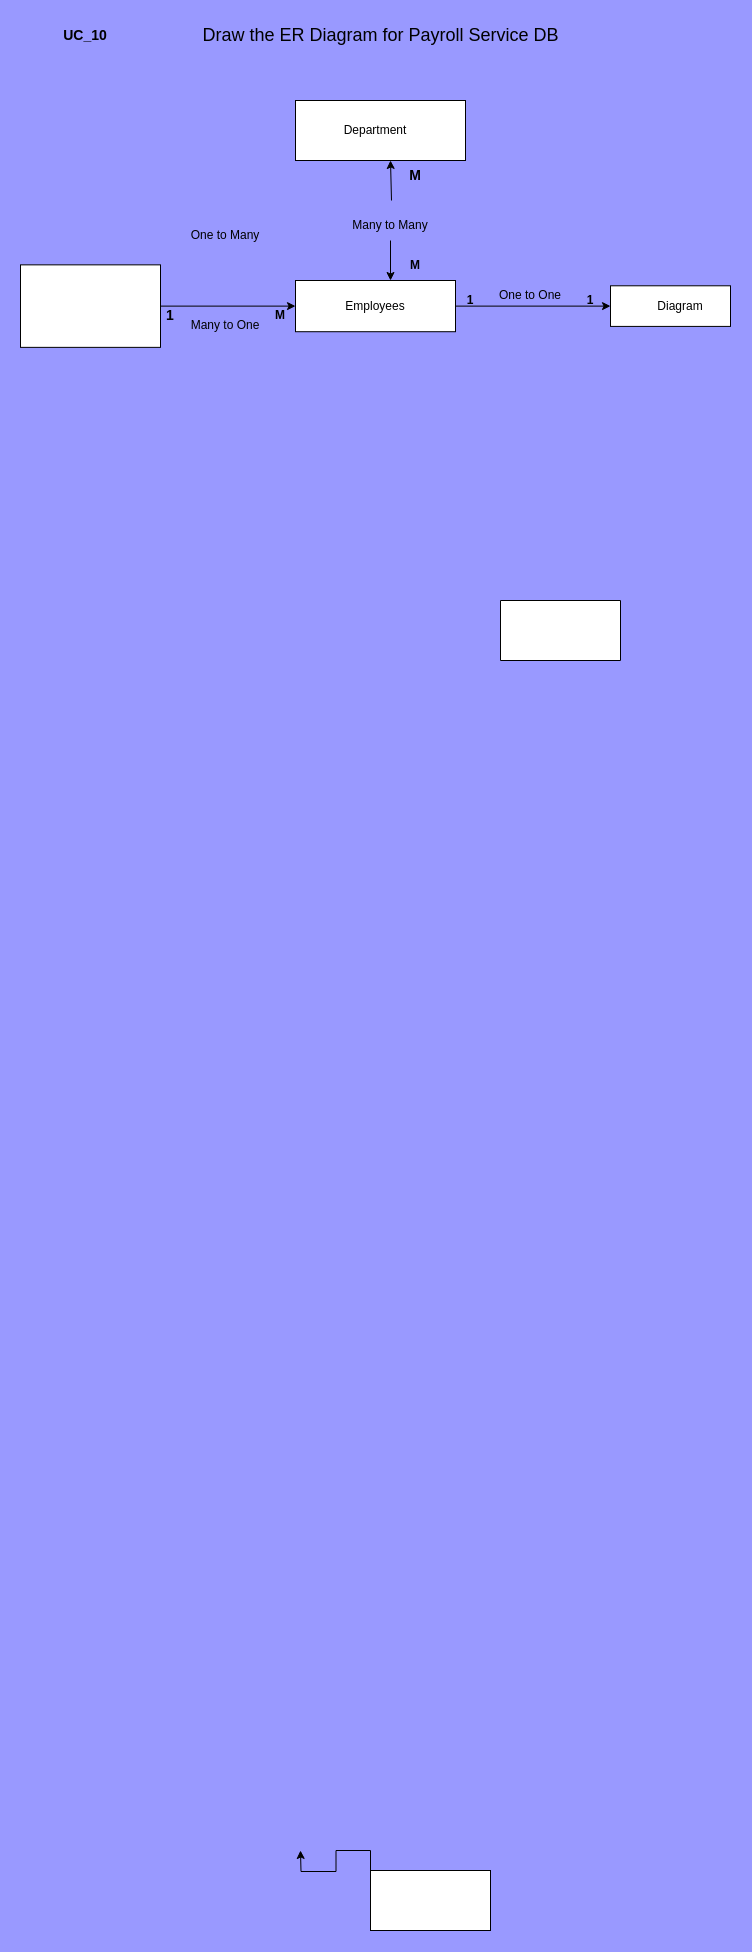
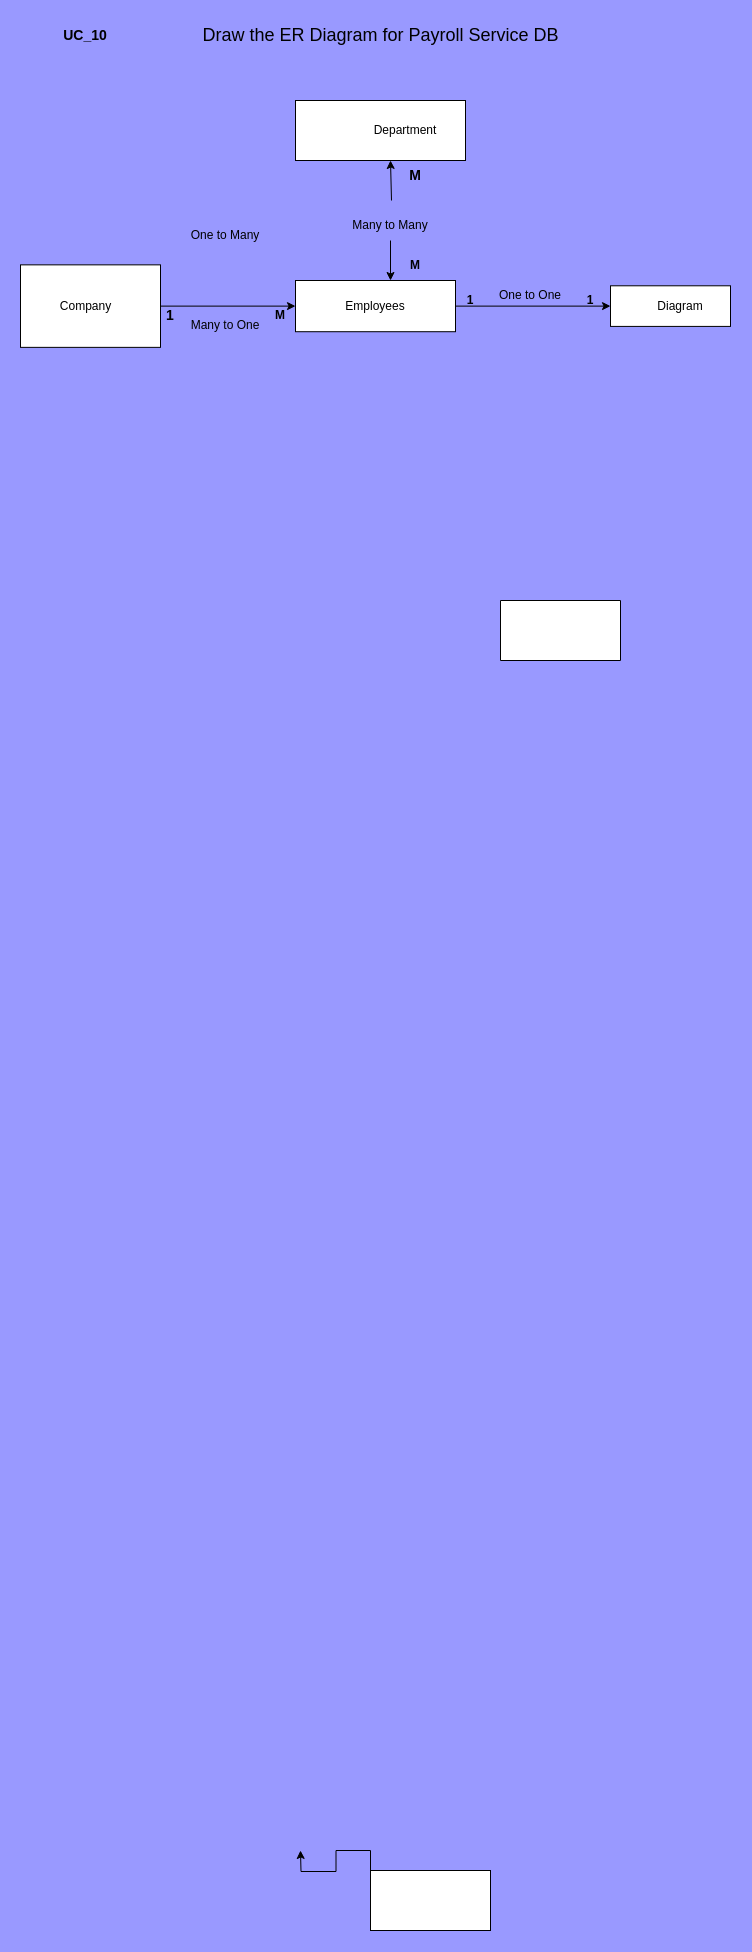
  <mxCell id="0" />
  <mxCell id="1" parent="0" />
  <mxCell id="2" style="edgeStyle=orthogonalEdgeStyle;rounded=0;orthogonalLoop=1;jettySize=auto;html=1;exitX=0;exitY=0;exitDx=0;exitDy=0;" parent="1" source="3" edge="1"><mxGeometry relative="1" as="geometry"><mxPoint x="300" y="1850" as="targetPoint" /></mxGeometry></mxCell>
  <mxCell id="3" value="" style="rounded=0;whiteSpace=wrap;html=1;" parent="1" vertex="1"><mxGeometry x="370" y="1870" width="120" height="60" as="geometry" /></mxCell>
  <mxCell id="4" value="" style="verticalLabelPosition=bottom;verticalAlign=top;html=1;shape=mxgraph.basic.rect;fillColor2=none;strokeWidth=1;size=20;indent=5;" vertex="1" parent="1"><mxGeometry x="500" y="600" width="120" height="60" as="geometry" /></mxCell>
  <mxCell id="5" style="edgeStyle=orthogonalEdgeStyle;rounded=0;orthogonalLoop=1;jettySize=auto;html=1;exitX=1;exitY=0.5;exitDx=0;exitDy=0;entryX=0;entryY=0.5;entryDx=0;entryDy=0;" edge="1" parent="1" source="6" target="8"><mxGeometry relative="1" as="geometry" /></mxCell>
  <mxCell id="6" value="" style="rounded=0;whiteSpace=wrap;html=1;rotation=0;" vertex="1" parent="1"><mxGeometry x="295" y="280" width="160" height="51.21" as="geometry" /></mxCell>
  <mxCell id="7" value="Employees" style="text;html=1;strokeColor=none;fillColor=none;align=center;verticalAlign=middle;whiteSpace=wrap;rounded=0;" vertex="1" parent="1"><mxGeometry x="305" y="290.61" width="140" height="30" as="geometry" /></mxCell>
  <mxCell id="8" value="" style="rounded=0;whiteSpace=wrap;html=1;" vertex="1" parent="1"><mxGeometry x="610" y="285.3" width="120" height="40.61" as="geometry" /></mxCell>
  <mxCell id="9" value="Diagram" style="text;html=1;strokeColor=none;fillColor=none;align=center;verticalAlign=middle;whiteSpace=wrap;rounded=0;" vertex="1" parent="1"><mxGeometry x="650" y="290.61" width="60" height="30" as="geometry" /></mxCell>
  <mxCell id="10" value="&lt;b&gt;M&lt;/b&gt;" style="text;html=1;strokeColor=none;fillColor=none;align=center;verticalAlign=middle;whiteSpace=wrap;rounded=0;" vertex="1" parent="1"><mxGeometry x="385" y="250" width="60" height="30" as="geometry" /></mxCell>
  <mxCell id="11" value="&lt;b&gt;1&lt;/b&gt;" style="text;html=1;strokeColor=none;fillColor=none;align=center;verticalAlign=middle;whiteSpace=wrap;rounded=0;" vertex="1" parent="1"><mxGeometry x="440" y="285.3" width="60" height="30" as="geometry" /></mxCell>
  <mxCell id="12" value="One to One" style="text;html=1;strokeColor=none;fillColor=none;align=center;verticalAlign=middle;whiteSpace=wrap;rounded=0;" vertex="1" parent="1"><mxGeometry x="480" y="280" width="100" height="30" as="geometry" /></mxCell>
  <mxCell id="13" value="&lt;b&gt;1&lt;/b&gt;" style="text;html=1;strokeColor=none;fillColor=none;align=center;verticalAlign=middle;whiteSpace=wrap;rounded=0;" vertex="1" parent="1"><mxGeometry x="560" y="285.3" width="60" height="30" as="geometry" /></mxCell>
  <mxCell id="14" value="" style="rounded=0;whiteSpace=wrap;html=1;" vertex="1" parent="1"><mxGeometry x="295" y="100" width="170" height="60" as="geometry" /></mxCell>
  <mxCell id="15" value="" style="endArrow=classic;html=1;rounded=0;" edge="1" parent="1"><mxGeometry width="50" height="50" relative="1" as="geometry"><mxPoint x="391" y="200" as="sourcePoint" /><mxPoint x="390" y="160" as="targetPoint" /><Array as="points" /></mxGeometry></mxCell>
  <mxCell id="16" value="" style="endArrow=classic;html=1;rounded=0;" edge="1" parent="1"><mxGeometry width="50" height="50" relative="1" as="geometry"><mxPoint x="390" y="240" as="sourcePoint" /><mxPoint x="390" y="280" as="targetPoint" /></mxGeometry></mxCell>
  <mxCell id="17" value="Many to Many" style="text;html=1;strokeColor=none;fillColor=none;align=center;verticalAlign=middle;whiteSpace=wrap;rounded=0;" vertex="1" parent="1"><mxGeometry x="350" y="210" width="80" height="30" as="geometry" /></mxCell>
  <mxCell id="18" value="&lt;font style=&quot;font-size: 14px;&quot;&gt;&lt;b&gt;M&lt;/b&gt;&lt;/font&gt;" style="text;html=1;strokeColor=none;fillColor=none;align=center;verticalAlign=middle;whiteSpace=wrap;rounded=0;" vertex="1" parent="1"><mxGeometry x="385" y="160" width="60" height="30" as="geometry" /></mxCell>
  <mxCell id="19" value="" style="rounded=0;whiteSpace=wrap;html=1;" vertex="1" parent="1"><mxGeometry x="20" y="264.36" width="140" height="82.5" as="geometry" /></mxCell>
- <mxCell id="20" value="Department" style="text;html=1;strokeColor=none;fillColor=none;align=center;verticalAlign=middle;whiteSpace=wrap;rounded=0;" vertex="1" parent="1"><mxGeometry x="345" y="115" width="60" height="30" as="geometry" /></mxCell>
+ <mxCell id="20" value="Department" style="text;html=1;strokeColor=none;fillColor=none;align=center;verticalAlign=middle;whiteSpace=wrap;rounded=0;" vertex="1" parent="1"><mxGeometry x="375" y="115" width="60" height="30" as="geometry" /></mxCell>
+ <mxCell id="21" value="Company" style="text;html=1;align=center;verticalAlign=middle;resizable=0;points=[];autosize=1;strokeColor=none;fillColor=none;" vertex="1" parent="1"><mxGeometry x="50" y="290.6" width="70" height="30" as="geometry" /></mxCell>
  <mxCell id="22" value="" style="endArrow=classic;html=1;rounded=0;exitX=1;exitY=0.5;exitDx=0;exitDy=0;entryX=0;entryY=0.5;entryDx=0;entryDy=0;" edge="1" parent="1" source="19" target="6"><mxGeometry width="50" height="50" relative="1" as="geometry"><mxPoint x="230" y="310" as="sourcePoint" /><mxPoint x="290" y="309" as="targetPoint" /><Array as="points" /></mxGeometry></mxCell>
  <mxCell id="23" value="Many to One" style="text;html=1;strokeColor=none;fillColor=none;align=center;verticalAlign=middle;whiteSpace=wrap;rounded=0;" vertex="1" parent="1"><mxGeometry x="180" y="310" width="90" height="30" as="geometry" /></mxCell>
  <mxCell id="24" style="edgeStyle=orthogonalEdgeStyle;rounded=0;orthogonalLoop=1;jettySize=auto;html=1;exitX=0.5;exitY=1;exitDx=0;exitDy=0;" edge="1" parent="1" source="19" target="19"><mxGeometry relative="1" as="geometry" /></mxCell>
  <mxCell id="25" value="One to Many" style="text;html=1;strokeColor=none;fillColor=none;align=center;verticalAlign=middle;whiteSpace=wrap;rounded=0;" vertex="1" parent="1"><mxGeometry x="185" y="220" width="80" height="30" as="geometry" /></mxCell>
  <mxCell id="26" value="&lt;b&gt;M&lt;/b&gt;" style="text;html=1;strokeColor=none;fillColor=none;align=center;verticalAlign=middle;whiteSpace=wrap;rounded=0;" vertex="1" parent="1"><mxGeometry x="250" y="300" width="60" height="30" as="geometry" /></mxCell>
  <mxCell id="27" value="&lt;font style=&quot;font-size: 14px;&quot;&gt;&lt;b&gt;1&lt;/b&gt;&lt;/font&gt;" style="text;html=1;strokeColor=none;fillColor=none;align=center;verticalAlign=middle;whiteSpace=wrap;rounded=0;" vertex="1" parent="1"><mxGeometry x="140" y="300" width="60" height="30" as="geometry" /></mxCell>
  <mxCell id="28" value="&lt;font style=&quot;font-size: 18px;&quot;&gt;Draw the ER Diagram for&amp;nbsp;Payroll Service DB&lt;/font&gt;" style="text;html=1;strokeColor=none;fillColor=none;align=center;verticalAlign=middle;whiteSpace=wrap;rounded=0;" vertex="1" parent="1"><mxGeometry x="187.5" y="20" width="385" height="30" as="geometry" /></mxCell>
  <mxCell id="29" value="&lt;font style=&quot;font-size: 14px;&quot;&gt;&lt;b&gt;UC_10&lt;/b&gt;&lt;/font&gt;" style="text;html=1;strokeColor=none;fillColor=none;align=center;verticalAlign=middle;whiteSpace=wrap;rounded=0;" vertex="1" parent="1"><mxGeometry x="55" y="20" width="60" height="30" as="geometry" /></mxCell>
